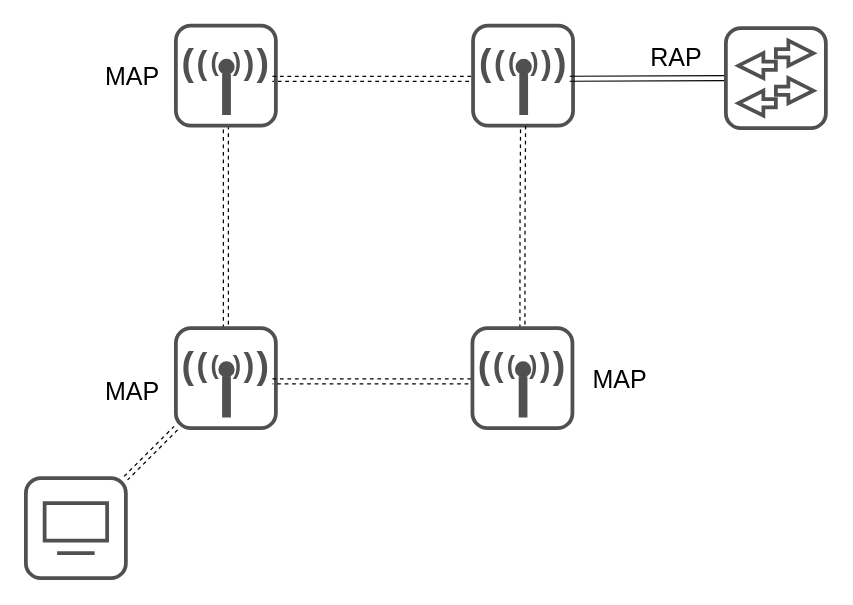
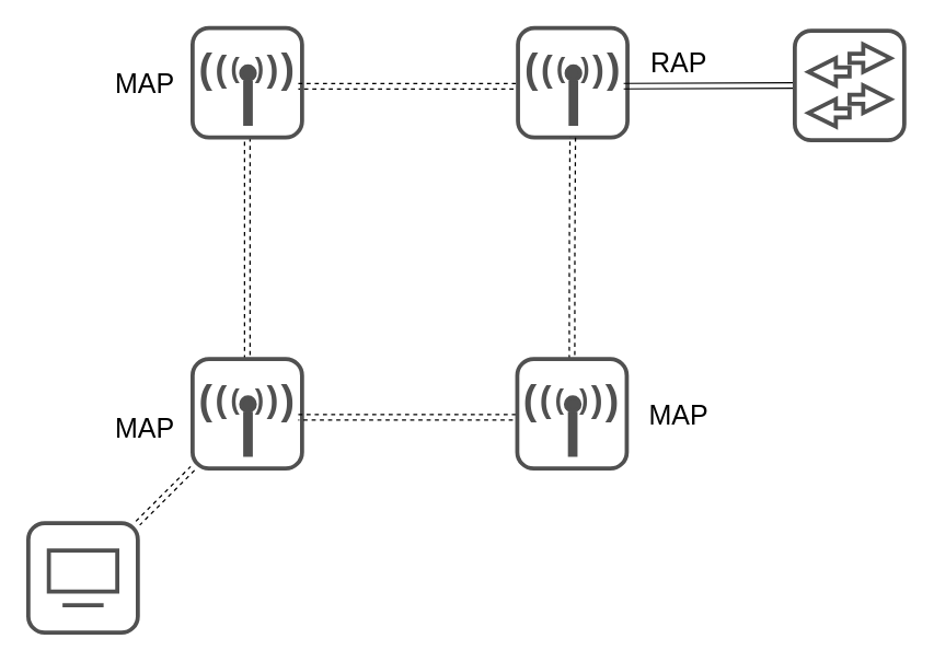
  <mxCell id="0" />
  <mxCell id="1" parent="0" />
  <mxCell id="2" value="" style="group" parent="1" vertex="1" connectable="0"><mxGeometry x="20" y="382" width="80" height="80" as="geometry" /></mxCell>
  <mxCell id="3" value="" style="rounded=1;whiteSpace=wrap;html=1;strokeWidth=3;strokeColor=#505050;" parent="2" vertex="1"><mxGeometry width="80" height="80" as="geometry" /></mxCell>
  <mxCell id="4" value="" style="rounded=0;whiteSpace=wrap;html=1;strokeColor=#505050;strokeWidth=3;" parent="2" vertex="1"><mxGeometry x="15" y="20" width="50" height="30" as="geometry" /></mxCell>
  <mxCell id="5" value="" style="endArrow=none;html=1;rounded=0;strokeWidth=3;strokeColor=#505050;" parent="2" edge="1"><mxGeometry width="50" height="50" relative="1" as="geometry"><mxPoint x="25" y="60" as="sourcePoint" /><mxPoint x="55" y="60" as="targetPoint" /></mxGeometry></mxCell>
  <mxCell id="6" style="edgeStyle=orthogonalEdgeStyle;rounded=0;orthogonalLoop=1;jettySize=auto;html=1;exitX=0.5;exitY=1;exitDx=0;exitDy=0;entryX=0.5;entryY=0;entryDx=0;entryDy=0;shape=link;dashed=1;" edge="1" parent="1" source="7" target="15"><mxGeometry relative="1" as="geometry" /></mxCell>
  <mxCell id="7" value="" style="rounded=1;whiteSpace=wrap;html=1;strokeWidth=3;strokeColor=#505050;" vertex="1" parent="1"><mxGeometry x="140" y="20" width="80" height="80" as="geometry" /></mxCell>
  <mxCell id="8" value="" style="rounded=0;whiteSpace=wrap;html=1;strokeColor=#505050;strokeWidth=3;fillColor=#505050;" vertex="1" parent="1"><mxGeometry x="178.5" y="60" width="4" height="30" as="geometry" /></mxCell>
  <mxCell id="9" value="" style="ellipse;whiteSpace=wrap;html=1;aspect=fixed;strokeColor=#505050;strokeWidth=3;fillColor=#505050;" vertex="1" parent="1"><mxGeometry x="175.5" y="48" width="10" height="10" as="geometry" /></mxCell>
  <mxCell id="10" value="&lt;font style=&quot;font-size: 20px;&quot; color=&quot;#505050&quot;&gt;(&amp;nbsp; )&lt;/font&gt;" style="text;html=1;align=center;verticalAlign=middle;resizable=0;points=[];autosize=1;strokeColor=none;fillColor=none;fontSize=18;fontStyle=1" vertex="1" parent="1"><mxGeometry x="155" y="30" width="50" height="40" as="geometry" /></mxCell>
  <mxCell id="11" value="&lt;font style=&quot;font-size: 26px;&quot;&gt;&lt;b&gt;&lt;font style=&quot;font-size: 26px;&quot; color=&quot;#505050&quot;&gt;( &amp;nbsp;&amp;nbsp; )&lt;/font&gt;&lt;/b&gt;&lt;/font&gt;" style="text;whiteSpace=wrap;html=1;fontSize=20;fontColor=#505050;" vertex="1" parent="1"><mxGeometry x="155" y="28" width="60" height="50" as="geometry" /></mxCell>
  <mxCell id="12" style="edgeStyle=orthogonalEdgeStyle;rounded=0;orthogonalLoop=1;jettySize=auto;html=1;exitX=1;exitY=0.75;exitDx=0;exitDy=0;entryX=0;entryY=0.75;entryDx=0;entryDy=0;shape=link;dashed=1;" edge="1" parent="1" source="13" target="28"><mxGeometry relative="1" as="geometry" /></mxCell>
  <mxCell id="13" value="&lt;font style=&quot;font-size: 30px;&quot;&gt;&lt;b&gt;&lt;font style=&quot;font-size: 30px;&quot; color=&quot;#505050&quot;&gt;( &amp;nbsp; &amp;nbsp;&amp;nbsp; )&lt;/font&gt;&lt;/b&gt;&lt;/font&gt;" style="text;whiteSpace=wrap;html=1;fontSize=20;fontColor=#505050;" vertex="1" parent="1"><mxGeometry x="142.75" y="25" width="74.5" height="50" as="geometry" /></mxCell>
  <mxCell id="14" style="shape=link;rounded=0;orthogonalLoop=1;jettySize=auto;html=1;exitX=0;exitY=1;exitDx=0;exitDy=0;entryX=1;entryY=0;entryDx=0;entryDy=0;dashed=1;" edge="1" parent="1" source="15" target="3"><mxGeometry relative="1" as="geometry" /></mxCell>
  <mxCell id="15" value="" style="rounded=1;whiteSpace=wrap;html=1;strokeWidth=3;strokeColor=#505050;" vertex="1" parent="1"><mxGeometry x="140" y="262" width="80" height="80" as="geometry" /></mxCell>
  <mxCell id="16" value="" style="rounded=0;whiteSpace=wrap;html=1;strokeColor=#505050;strokeWidth=3;fillColor=#505050;" vertex="1" parent="1"><mxGeometry x="178.5" y="302" width="4" height="30" as="geometry" /></mxCell>
  <mxCell id="17" value="" style="ellipse;whiteSpace=wrap;html=1;aspect=fixed;strokeColor=#505050;strokeWidth=3;fillColor=#505050;" vertex="1" parent="1"><mxGeometry x="175.5" y="290" width="10" height="10" as="geometry" /></mxCell>
  <mxCell id="18" value="&lt;font style=&quot;font-size: 20px;&quot; color=&quot;#505050&quot;&gt;(&amp;nbsp; )&lt;/font&gt;" style="text;html=1;align=center;verticalAlign=middle;resizable=0;points=[];autosize=1;strokeColor=none;fillColor=none;fontSize=18;fontStyle=1" vertex="1" parent="1"><mxGeometry x="155" y="272" width="50" height="40" as="geometry" /></mxCell>
  <mxCell id="19" value="&lt;font style=&quot;font-size: 26px;&quot;&gt;&lt;b&gt;&lt;font style=&quot;font-size: 26px;&quot; color=&quot;#505050&quot;&gt;( &amp;nbsp;&amp;nbsp; )&lt;/font&gt;&lt;/b&gt;&lt;/font&gt;" style="text;whiteSpace=wrap;html=1;fontSize=20;fontColor=#505050;" vertex="1" parent="1"><mxGeometry x="155" y="270" width="60" height="50" as="geometry" /></mxCell>
  <mxCell id="20" style="edgeStyle=orthogonalEdgeStyle;rounded=0;orthogonalLoop=1;jettySize=auto;html=1;exitX=1;exitY=0.75;exitDx=0;exitDy=0;entryX=0;entryY=0.75;entryDx=0;entryDy=0;shape=link;dashed=1;" edge="1" parent="1" source="21" target="35"><mxGeometry relative="1" as="geometry" /></mxCell>
  <mxCell id="21" value="&lt;font style=&quot;font-size: 30px;&quot;&gt;&lt;b&gt;&lt;font style=&quot;font-size: 30px;&quot; color=&quot;#505050&quot;&gt;( &amp;nbsp; &amp;nbsp;&amp;nbsp; )&lt;/font&gt;&lt;/b&gt;&lt;/font&gt;" style="text;whiteSpace=wrap;html=1;fontSize=20;fontColor=#505050;" vertex="1" parent="1"><mxGeometry x="142.75" y="267" width="74.5" height="50" as="geometry" /></mxCell>
  <mxCell id="22" value="" style="rounded=1;whiteSpace=wrap;html=1;strokeWidth=3;strokeColor=#505050;" vertex="1" parent="1"><mxGeometry x="377.75" y="20" width="80" height="80" as="geometry" /></mxCell>
  <mxCell id="23" value="" style="rounded=0;whiteSpace=wrap;html=1;strokeColor=#505050;strokeWidth=3;fillColor=#505050;" vertex="1" parent="1"><mxGeometry x="416.25" y="60" width="4" height="30" as="geometry" /></mxCell>
  <mxCell id="24" value="" style="ellipse;whiteSpace=wrap;html=1;aspect=fixed;strokeColor=#505050;strokeWidth=3;fillColor=#505050;" vertex="1" parent="1"><mxGeometry x="413.25" y="48" width="10" height="10" as="geometry" /></mxCell>
  <mxCell id="25" value="&lt;font style=&quot;font-size: 20px;&quot; color=&quot;#505050&quot;&gt;(&amp;nbsp; )&lt;/font&gt;" style="text;html=1;align=center;verticalAlign=middle;resizable=0;points=[];autosize=1;strokeColor=none;fillColor=none;fontSize=18;fontStyle=1" vertex="1" parent="1"><mxGeometry x="392.75" y="30" width="50" height="40" as="geometry" /></mxCell>
  <mxCell id="26" value="&lt;font style=&quot;font-size: 26px;&quot;&gt;&lt;b&gt;&lt;font style=&quot;font-size: 26px;&quot; color=&quot;#505050&quot;&gt;( &amp;nbsp;&amp;nbsp; )&lt;/font&gt;&lt;/b&gt;&lt;/font&gt;" style="text;whiteSpace=wrap;html=1;fontSize=20;fontColor=#505050;" vertex="1" parent="1"><mxGeometry x="392.75" y="28" width="60" height="50" as="geometry" /></mxCell>
  <mxCell id="27" style="edgeStyle=none;shape=link;rounded=0;orthogonalLoop=1;jettySize=auto;html=1;exitX=1;exitY=0.75;exitDx=0;exitDy=0;entryX=0;entryY=0.5;entryDx=0;entryDy=0;" edge="1" parent="1" source="28" target="37"><mxGeometry relative="1" as="geometry" /></mxCell>
  <mxCell id="28" value="&lt;font style=&quot;font-size: 30px;&quot;&gt;&lt;b&gt;&lt;font style=&quot;font-size: 30px;&quot; color=&quot;#505050&quot;&gt;( &amp;nbsp; &amp;nbsp;&amp;nbsp; )&lt;/font&gt;&lt;/b&gt;&lt;/font&gt;" style="text;whiteSpace=wrap;html=1;fontSize=20;fontColor=#505050;" vertex="1" parent="1"><mxGeometry x="380.5" y="25" width="74.5" height="50" as="geometry" /></mxCell>
  <mxCell id="29" style="edgeStyle=orthogonalEdgeStyle;rounded=0;orthogonalLoop=1;jettySize=auto;html=1;exitX=0.5;exitY=0;exitDx=0;exitDy=0;entryX=0.5;entryY=1;entryDx=0;entryDy=0;dashed=1;shape=link;" edge="1" parent="1" source="30" target="22"><mxGeometry relative="1" as="geometry" /></mxCell>
  <mxCell id="30" value="" style="rounded=1;whiteSpace=wrap;html=1;strokeWidth=3;strokeColor=#505050;" vertex="1" parent="1"><mxGeometry x="377.25" y="262" width="80" height="80" as="geometry" /></mxCell>
  <mxCell id="31" value="" style="rounded=0;whiteSpace=wrap;html=1;strokeColor=#505050;strokeWidth=3;fillColor=#505050;" vertex="1" parent="1"><mxGeometry x="415.75" y="302" width="4" height="30" as="geometry" /></mxCell>
  <mxCell id="32" value="" style="ellipse;whiteSpace=wrap;html=1;aspect=fixed;strokeColor=#505050;strokeWidth=3;fillColor=#505050;" vertex="1" parent="1"><mxGeometry x="412.75" y="290" width="10" height="10" as="geometry" /></mxCell>
  <mxCell id="33" value="&lt;font style=&quot;font-size: 20px;&quot; color=&quot;#505050&quot;&gt;(&amp;nbsp; )&lt;/font&gt;" style="text;html=1;align=center;verticalAlign=middle;resizable=0;points=[];autosize=1;strokeColor=none;fillColor=none;fontSize=18;fontStyle=1" vertex="1" parent="1"><mxGeometry x="392.25" y="272" width="50" height="40" as="geometry" /></mxCell>
  <mxCell id="34" value="&lt;font style=&quot;font-size: 26px;&quot;&gt;&lt;b&gt;&lt;font style=&quot;font-size: 26px;&quot; color=&quot;#505050&quot;&gt;( &amp;nbsp;&amp;nbsp; )&lt;/font&gt;&lt;/b&gt;&lt;/font&gt;" style="text;whiteSpace=wrap;html=1;fontSize=20;fontColor=#505050;" vertex="1" parent="1"><mxGeometry x="392.25" y="270" width="60" height="50" as="geometry" /></mxCell>
  <mxCell id="35" value="&lt;font style=&quot;font-size: 30px;&quot;&gt;&lt;b&gt;&lt;font style=&quot;font-size: 30px;&quot; color=&quot;#505050&quot;&gt;( &amp;nbsp; &amp;nbsp;&amp;nbsp; )&lt;/font&gt;&lt;/b&gt;&lt;/font&gt;" style="text;whiteSpace=wrap;html=1;fontSize=20;fontColor=#505050;" vertex="1" parent="1"><mxGeometry x="380" y="267" width="74.5" height="50" as="geometry" /></mxCell>
  <mxCell id="36" value="" style="group" vertex="1" connectable="0" parent="1"><mxGeometry x="580" y="22" width="80" height="80" as="geometry" /></mxCell>
  <mxCell id="37" value="" style="rounded=1;whiteSpace=wrap;html=1;strokeWidth=3;strokeColor=#505050;" vertex="1" parent="36"><mxGeometry width="80" height="80" as="geometry" /></mxCell>
  <mxCell id="38" value="" style="html=1;shadow=0;dashed=0;align=center;verticalAlign=middle;shape=mxgraph.arrows2.arrow;dy=0.67;dx=20;notch=0;rounded=1;strokeColor=#505050;strokeWidth=3;" vertex="1" parent="36"><mxGeometry x="40" y="10" width="30" height="20" as="geometry" /></mxCell>
  <mxCell id="39" value="" style="html=1;shadow=0;dashed=0;align=center;verticalAlign=middle;shape=mxgraph.arrows2.arrow;dy=0.67;dx=20;notch=0;rounded=1;strokeColor=#505050;strokeWidth=3;flipV=0;flipH=1;" vertex="1" parent="36"><mxGeometry x="10" y="20" width="30" height="20" as="geometry" /></mxCell>
  <mxCell id="40" value="" style="html=1;shadow=0;dashed=0;align=center;verticalAlign=middle;shape=mxgraph.arrows2.arrow;dy=0.67;dx=20;notch=0;rounded=1;strokeColor=#505050;strokeWidth=3;" vertex="1" parent="36"><mxGeometry x="40" y="40" width="30" height="20" as="geometry" /></mxCell>
  <mxCell id="41" value="" style="html=1;shadow=0;dashed=0;align=center;verticalAlign=middle;shape=mxgraph.arrows2.arrow;dy=0.67;dx=20;notch=0;rounded=1;strokeColor=#505050;strokeWidth=3;flipH=1;" vertex="1" parent="36"><mxGeometry x="10" y="50" width="30" height="20" as="geometry" /></mxCell>
  <mxCell id="42" value="&lt;font style=&quot;font-size: 20px;&quot;&gt;MAP&lt;/font&gt;" style="text;html=1;align=center;verticalAlign=middle;resizable=0;points=[];autosize=1;strokeColor=none;fillColor=none;" vertex="1" parent="1"><mxGeometry x="70" y="40" width="70" height="40" as="geometry" /></mxCell>
  <mxCell id="43" value="&lt;font style=&quot;font-size: 20px;&quot;&gt;MAP&lt;/font&gt;" style="text;html=1;align=center;verticalAlign=middle;resizable=0;points=[];autosize=1;strokeColor=none;fillColor=none;" vertex="1" parent="1"><mxGeometry x="70" y="292" width="70" height="40" as="geometry" /></mxCell>
  <mxCell id="44" value="&lt;font style=&quot;font-size: 20px;&quot;&gt;MAP&lt;/font&gt;" style="text;html=1;align=center;verticalAlign=middle;resizable=0;points=[];autosize=1;strokeColor=none;fillColor=none;" vertex="1" parent="1"><mxGeometry x="460" y="282" width="70" height="40" as="geometry" /></mxCell>
- <mxCell id="45" value="&lt;font style=&quot;font-size: 20px;&quot;&gt;RAP&lt;/font&gt;" style="text;html=1;align=center;verticalAlign=middle;resizable=0;points=[];autosize=1;strokeColor=none;fillColor=none;" vertex="1" parent="1"><mxGeometry x="510" y="25" width="60" height="40" as="geometry" /></mxCell>
+ <mxCell id="45" value="&lt;font style=&quot;font-size: 20px;&quot;&gt;RAP&lt;/font&gt;" style="text;html=1;align=center;verticalAlign=middle;resizable=0;points=[];autosize=1;strokeColor=none;fillColor=none;" vertex="1" parent="1"><mxGeometry x="465" y="25" width="60" height="40" as="geometry" /></mxCell>
